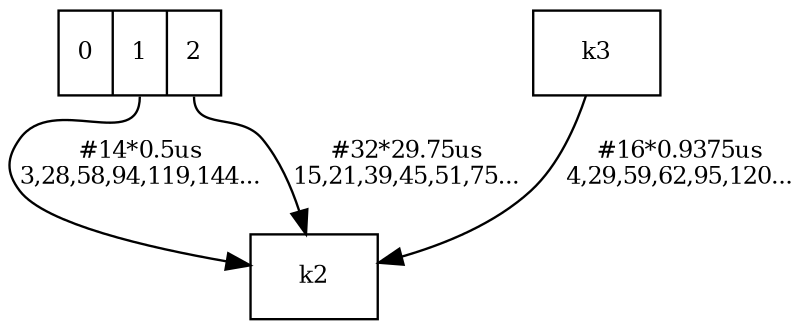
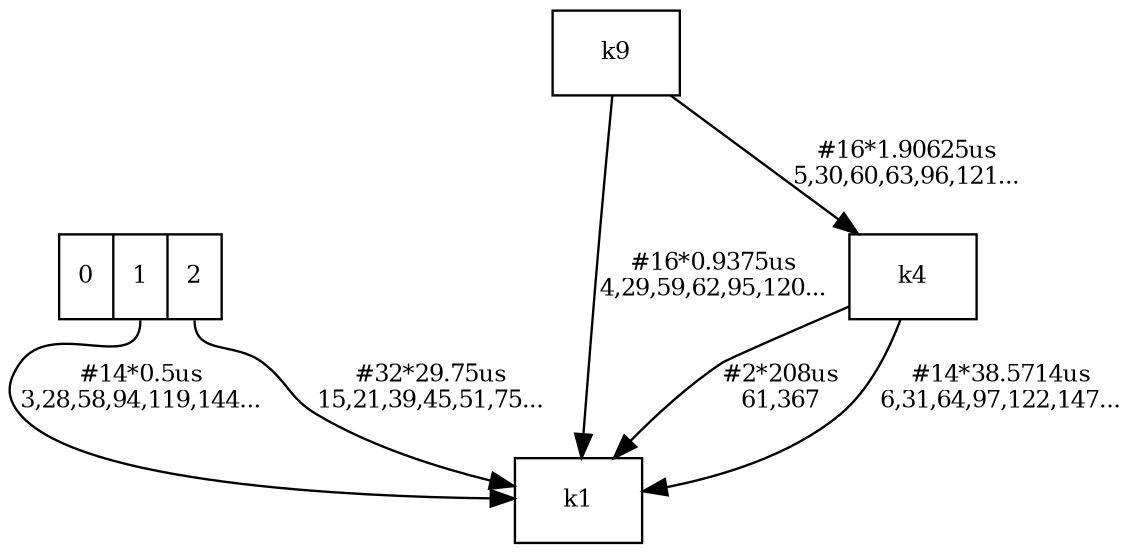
  digraph {
    node [fontsize=10 shape=record]
    edge [fontsize=10 shape=record]
    n1 [label="<0>0|<1>1|<2>2"]
-   n2 [label=k2]
-   n3 [label=k3]
+   n2 [label=k1]
+   n3 [label=k9]
+   n4 [label=k4]
    n1 -> n2 [label="#14*0.5us\n3,28,58,94,119,144..." tailport=1]
    n1 -> n2 [label="#32*29.75us\n15,21,39,45,51,75..." tailport=2]
    n3 -> n2 [label="#16*0.9375us\n4,29,59,62,95,120..."]
+   n3 -> n4 [label="#16*1.90625us\n5,30,60,63,96,121..."]
+   n4 -> n2 [label="#2*208us\n61,367"]
+   n4 -> n2 [label="#14*38.5714us\n6,31,64,97,122,147..."]
  }
